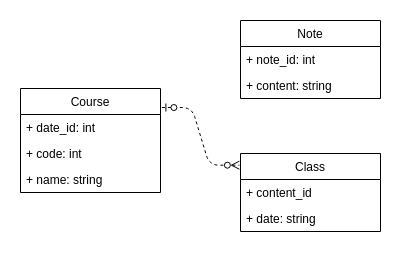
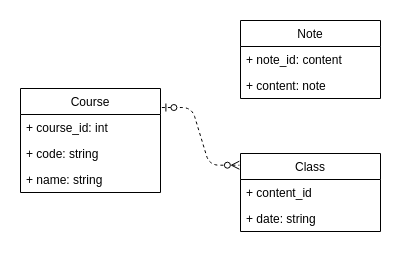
  <mxCell id="0" />
  <mxCell id="1" parent="0" />
  <mxCell id="2" value="Course" style="swimlane;fontStyle=0;childLayout=stackLayout;horizontal=1;startSize=26;fillColor=none;horizontalStack=0;resizeParent=1;resizeParentMax=0;resizeLast=0;collapsible=1;marginBottom=0;" vertex="1" parent="1"><mxGeometry x="20" y="88" width="140" height="104" as="geometry" /></mxCell>
- <mxCell id="3" value="+ date_id: int" style="text;strokeColor=none;fillColor=none;align=left;verticalAlign=top;spacingLeft=4;spacingRight=4;overflow=hidden;rotatable=0;points=[[0,0.5],[1,0.5]];portConstraint=eastwest;" vertex="1" parent="2"><mxGeometry y="26" width="140" height="26" as="geometry" /></mxCell>
- <mxCell id="4" value="+ code: int" style="text;strokeColor=none;fillColor=none;align=left;verticalAlign=top;spacingLeft=4;spacingRight=4;overflow=hidden;rotatable=0;points=[[0,0.5],[1,0.5]];portConstraint=eastwest;" vertex="1" parent="2"><mxGeometry y="52" width="140" height="26" as="geometry" /></mxCell>
+ <mxCell id="3" value="+ course_id: int" style="text;strokeColor=none;fillColor=none;align=left;verticalAlign=top;spacingLeft=4;spacingRight=4;overflow=hidden;rotatable=0;points=[[0,0.5],[1,0.5]];portConstraint=eastwest;" vertex="1" parent="2"><mxGeometry y="26" width="140" height="26" as="geometry" /></mxCell>
+ <mxCell id="4" value="+ code: string" style="text;strokeColor=none;fillColor=none;align=left;verticalAlign=top;spacingLeft=4;spacingRight=4;overflow=hidden;rotatable=0;points=[[0,0.5],[1,0.5]];portConstraint=eastwest;" vertex="1" parent="2"><mxGeometry y="52" width="140" height="26" as="geometry" /></mxCell>
  <mxCell id="5" value="+ name: string" style="text;strokeColor=none;fillColor=none;align=left;verticalAlign=top;spacingLeft=4;spacingRight=4;overflow=hidden;rotatable=0;points=[[0,0.5],[1,0.5]];portConstraint=eastwest;" vertex="1" parent="2"><mxGeometry y="78" width="140" height="26" as="geometry" /></mxCell>
  <mxCell id="6" value="Note" style="swimlane;fontStyle=0;childLayout=stackLayout;horizontal=1;startSize=26;fillColor=none;horizontalStack=0;resizeParent=1;resizeParentMax=0;resizeLast=0;collapsible=1;marginBottom=0;" vertex="1" parent="1"><mxGeometry x="240" y="20" width="140" height="78" as="geometry" /></mxCell>
- <mxCell id="7" value="+ note_id: int" style="text;strokeColor=none;fillColor=none;align=left;verticalAlign=top;spacingLeft=4;spacingRight=4;overflow=hidden;rotatable=0;points=[[0,0.5],[1,0.5]];portConstraint=eastwest;" vertex="1" parent="6"><mxGeometry y="26" width="140" height="26" as="geometry" /></mxCell>
- <mxCell id="8" value="+ content: string" style="text;strokeColor=none;fillColor=none;align=left;verticalAlign=top;spacingLeft=4;spacingRight=4;overflow=hidden;rotatable=0;points=[[0,0.5],[1,0.5]];portConstraint=eastwest;" vertex="1" parent="6"><mxGeometry y="52" width="140" height="26" as="geometry" /></mxCell>
+ <mxCell id="7" value="+ note_id: content" style="text;strokeColor=none;fillColor=none;align=left;verticalAlign=top;spacingLeft=4;spacingRight=4;overflow=hidden;rotatable=0;points=[[0,0.5],[1,0.5]];portConstraint=eastwest;" vertex="1" parent="6"><mxGeometry y="26" width="140" height="26" as="geometry" /></mxCell>
+ <mxCell id="8" value="+ content: note" style="text;strokeColor=none;fillColor=none;align=left;verticalAlign=top;spacingLeft=4;spacingRight=4;overflow=hidden;rotatable=0;points=[[0,0.5],[1,0.5]];portConstraint=eastwest;" vertex="1" parent="6"><mxGeometry y="52" width="140" height="26" as="geometry" /></mxCell>
  <mxCell id="9" value="Class" style="swimlane;fontStyle=0;childLayout=stackLayout;horizontal=1;startSize=26;fillColor=none;horizontalStack=0;resizeParent=1;resizeParentMax=0;resizeLast=0;collapsible=1;marginBottom=0;" vertex="1" parent="1"><mxGeometry x="240" y="153" width="140" height="78" as="geometry" /></mxCell>
  <mxCell id="10" value="+ content_id" style="text;strokeColor=none;fillColor=none;align=left;verticalAlign=top;spacingLeft=4;spacingRight=4;overflow=hidden;rotatable=0;points=[[0,0.5],[1,0.5]];portConstraint=eastwest;" vertex="1" parent="9"><mxGeometry y="26" width="140" height="26" as="geometry" /></mxCell>
  <mxCell id="11" value="+ date: string" style="text;strokeColor=none;fillColor=none;align=left;verticalAlign=top;spacingLeft=4;spacingRight=4;overflow=hidden;rotatable=0;points=[[0,0.5],[1,0.5]];portConstraint=eastwest;" vertex="1" parent="9"><mxGeometry y="52" width="140" height="26" as="geometry" /></mxCell>
  <mxCell id="12" value="" style="edgeStyle=entityRelationEdgeStyle;fontSize=12;html=1;endArrow=ERzeroToMany;startArrow=ERzeroToOne;entryX=-0.008;entryY=0.15;entryDx=0;entryDy=0;entryPerimeter=0;exitX=1.01;exitY=0.183;exitDx=0;exitDy=0;exitPerimeter=0;dashed=1;" edge="1" parent="1" source="2" target="9"><mxGeometry width="100" height="100" relative="1" as="geometry"><mxPoint x="180" y="133" as="sourcePoint" /><mxPoint x="127.333" y="24.5" as="targetPoint" /></mxGeometry></mxCell>
